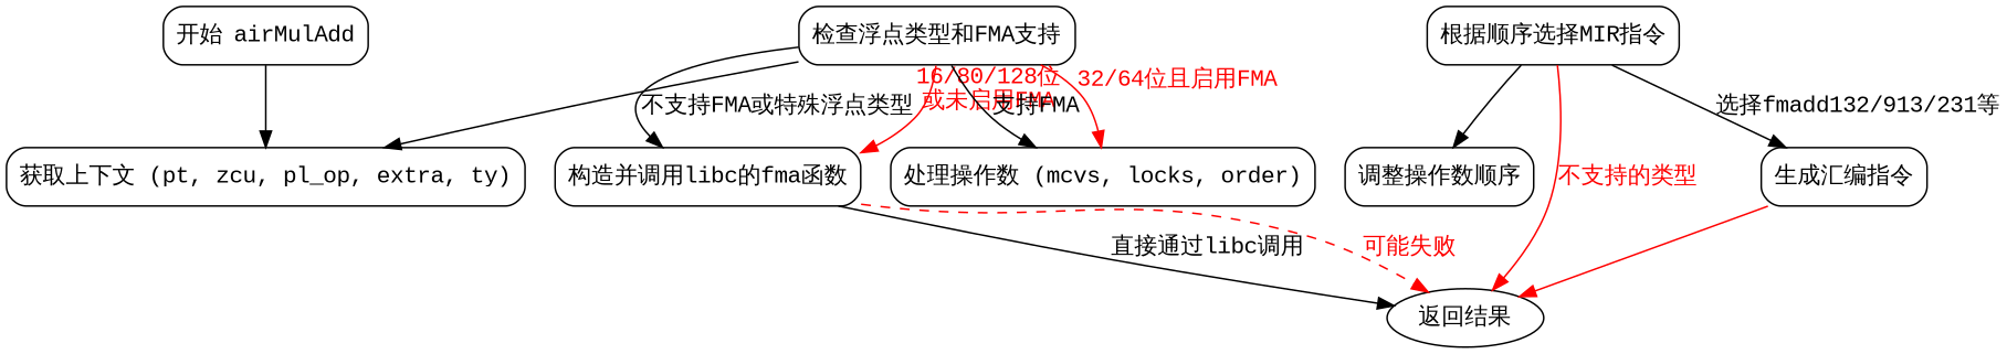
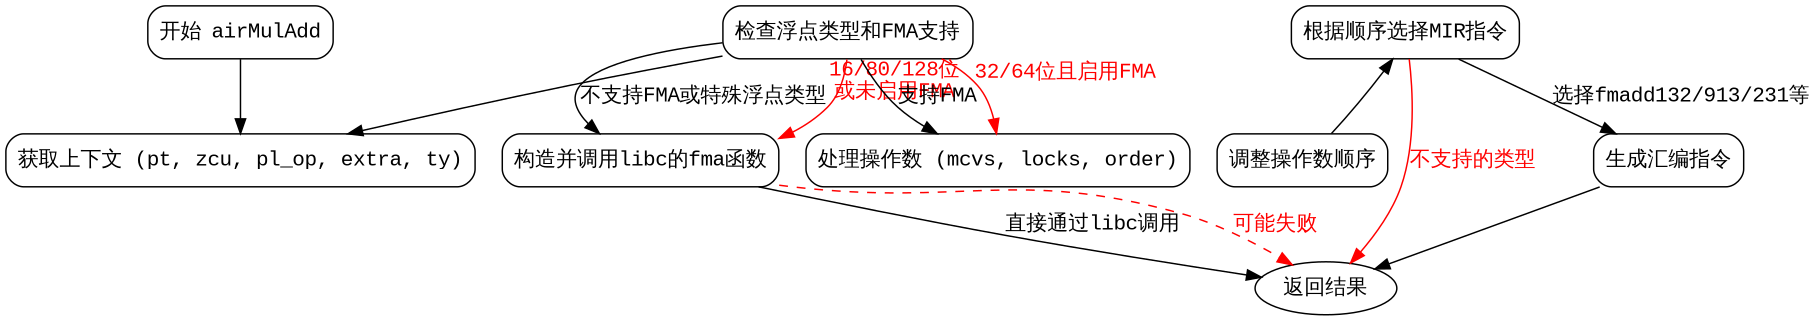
  digraph {
    fontname="Liberation Mono"
    node [fontname="Liberation Mono" shape=rectangle style=rounded]
    edge [fontname="Liberation Mono"]
    n1 [label="开始 airMulAdd"]
    n2 [label="获取上下文 (pt, zcu, pl_op, extra, ty)"]
    n3 [label="检查浮点类型和FMA支持"]
    n4 [label="构造并调用libc的fma函数"]
    n5 [label="处理操作数 (mcvs, locks, order)"]
    n6 [label="返回结果" shape=oval]
    n7 [label="调整操作数顺序"]
    n8 [label="根据顺序选择MIR指令"]
    n9 [label="生成汇编指令"]
    n1 -> n2
    n3 -> n2
    n3 -> n4 [label="不支持FMA或特殊浮点类型"]
    n3 -> n4 [color=red fontcolor=red xlabel="16/80/128位\n或未启用FMA"]
    n3 -> n5 [label="支持FMA"]
    n3 -> n5 [color=red fontcolor=red xlabel="32/64位且启用FMA"]
    n4 -> n6 [label="直接通过libc调用"]
    n4 -> n6 [color=red fontcolor=red label="可能失败" style=dashed]
-   n8 -> n7
+   n7 -> n8
    n8 -> n6 [color=red fontcolor=red label="不支持的类型" style=solid]
    n8 -> n9 [label="选择fmadd132/913/231等"]
-   n9 -> n6 [color=red]
+   n9 -> n6
  }
